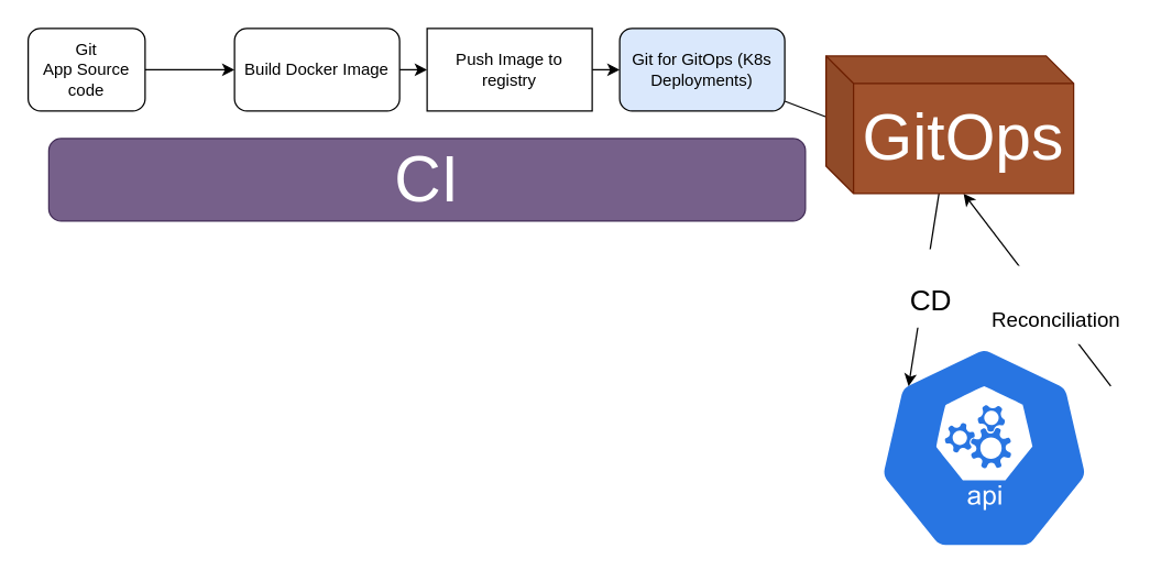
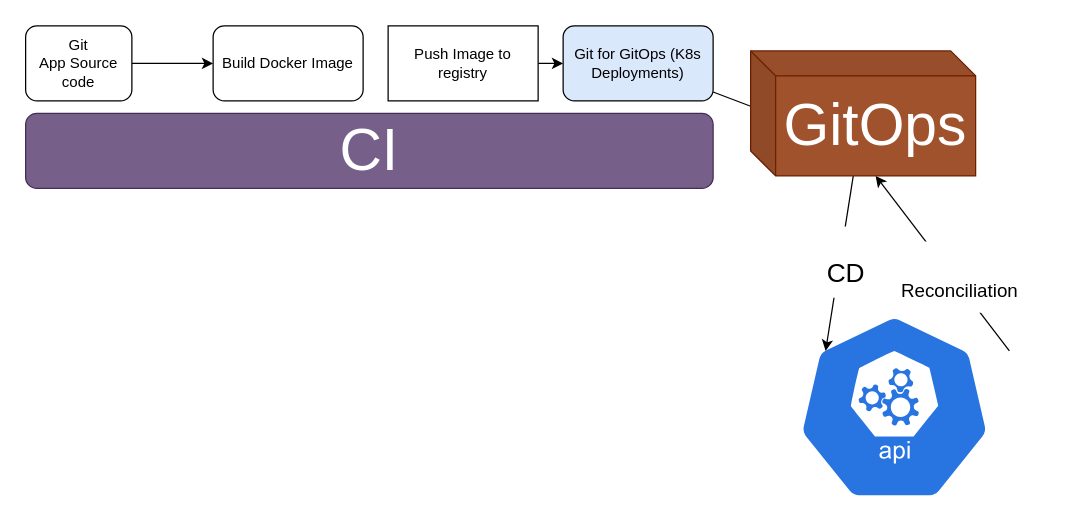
  <mxCell id="0" />
  <mxCell id="1" parent="0" />
  <mxCell id="2" value="" style="edgeStyle=none;html=1;" edge="1" parent="1" source="3" target="5"><mxGeometry relative="1" as="geometry" /></mxCell>
  <mxCell id="3" value="Git&lt;br&gt;App Source code" style="rounded=1;whiteSpace=wrap;html=1;" vertex="1" parent="1"><mxGeometry x="20" y="20" width="85" height="60" as="geometry" /></mxCell>
- <mxCell id="4" value="" style="edgeStyle=none;html=1;" edge="1" parent="1" source="5" target="7"><mxGeometry relative="1" as="geometry" /></mxCell>
  <mxCell id="5" value="Build Docker Image" style="whiteSpace=wrap;html=1;rounded=1;" vertex="1" parent="1"><mxGeometry x="170" y="20" width="120" height="60" as="geometry" /></mxCell>
  <mxCell id="6" value="" style="edgeStyle=none;html=1;" edge="1" parent="1" source="7" target="9"><mxGeometry relative="1" as="geometry" /></mxCell>
  <mxCell id="7" value="Push Image to registry" style="whiteSpace=wrap;html=1;rounded=0;" vertex="1" parent="1"><mxGeometry x="310" y="20" width="120" height="60" as="geometry" /></mxCell>
  <mxCell id="8" style="edgeStyle=none;html=1;entryX=0.083;entryY=0.5;entryDx=0;entryDy=0;entryPerimeter=0;fontSize=47;" edge="1" parent="1" source="9" target="16"><mxGeometry relative="1" as="geometry" /></mxCell>
  <mxCell id="9" value="Git for GitOps (K8s Deployments)" style="whiteSpace=wrap;html=1;rounded=1;fillColor=#dae8fc;" vertex="1" parent="1"><mxGeometry x="450" y="20" width="120" height="60" as="geometry" /></mxCell>
- <mxCell id="10" value="CI" style="rounded=1;whiteSpace=wrap;html=1;fillColor=#76608a;strokeColor=#432D57;fontColor=#ffffff;fontSize=47;" vertex="1" parent="1"><mxGeometry x="35" y="100" width="550" height="60" as="geometry" /></mxCell>
+ <mxCell id="10" value="CI" style="rounded=1;whiteSpace=wrap;html=1;fillColor=#76608a;strokeColor=#432D57;fontColor=#ffffff;fontSize=47;" vertex="1" parent="1"><mxGeometry x="20" y="90" width="550" height="60" as="geometry" /></mxCell>
  <mxCell id="11" style="edgeStyle=none;html=1;entryX=0;entryY=0;entryDx=100;entryDy=100;entryPerimeter=0;fontSize=47;exitX=0.9;exitY=0.2;exitDx=0;exitDy=0;exitPerimeter=0;" edge="1" parent="1" source="13" target="16"><mxGeometry relative="1" as="geometry" /></mxCell>
  <mxCell id="12" value="&lt;font style=&quot;font-size: 15px&quot;&gt;Reconciliation&lt;/font&gt;" style="edgeLabel;html=1;align=center;verticalAlign=middle;resizable=0;points=[];fontSize=47;" vertex="1" connectable="0" parent="11"><mxGeometry x="-0.187" y="-4" relative="1" as="geometry"><mxPoint as="offset" /></mxGeometry></mxCell>
  <mxCell id="13" value="" style="html=1;dashed=0;whitespace=wrap;fillColor=#2875E2;strokeColor=#ffffff;points=[[0.005,0.63,0],[0.1,0.2,0],[0.9,0.2,0],[0.5,0,0],[0.995,0.63,0],[0.72,0.99,0],[0.5,1,0],[0.28,0.99,0]];shape=mxgraph.kubernetes.icon;prIcon=api;fontSize=47;" vertex="1" parent="1"><mxGeometry x="600" y="250" width="230" height="150" as="geometry" /></mxCell>
  <mxCell id="14" style="edgeStyle=none;html=1;fontSize=47;" edge="1" parent="1" source="16"><mxGeometry relative="1" as="geometry"><mxPoint x="660" y="280" as="targetPoint" /></mxGeometry></mxCell>
  <mxCell id="15" value="&lt;font style=&quot;font-size: 21px&quot;&gt;CD&lt;/font&gt;" style="edgeLabel;html=1;align=center;verticalAlign=middle;resizable=0;points=[];fontSize=47;" vertex="1" connectable="0" parent="14"><mxGeometry x="-0.023" y="4" relative="1" as="geometry"><mxPoint as="offset" /></mxGeometry></mxCell>
  <mxCell id="16" value="GitOps" style="shape=cube;whiteSpace=wrap;html=1;boundedLbl=1;backgroundOutline=1;darkOpacity=0.05;darkOpacity2=0.1;fontSize=47;fillColor=#a0522d;strokeColor=#6D1F00;fontColor=#ffffff;" vertex="1" parent="1"><mxGeometry x="600" y="40" width="180" height="100" as="geometry" /></mxCell>
